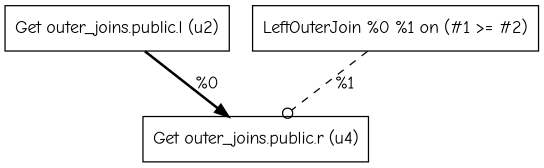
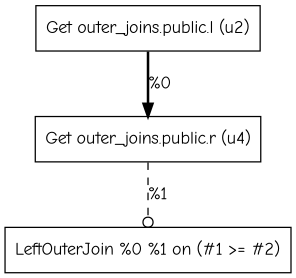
  digraph {
    fontname="Comic Neue"
    node [fontname="Comic Neue" shape=record]
    edge [fontname="Comic Neue"]
    n1 [label=" Get outer_joins.public.l (u2)\l"]
    n2 [label=" Get outer_joins.public.r (u4)\l"]
    n3 [label=" LeftOuterJoin %0 %1 on (#1 \>= #2)\l"]
    n1 -> n2 [arrowhead=normal label="%0\l" style=bold]
-   n3 -> n2 [arrowhead=odot label="%1\l" style=dashed]
+   n2 -> n3 [arrowhead=odot label="%1\l" style=dashed]
  }
